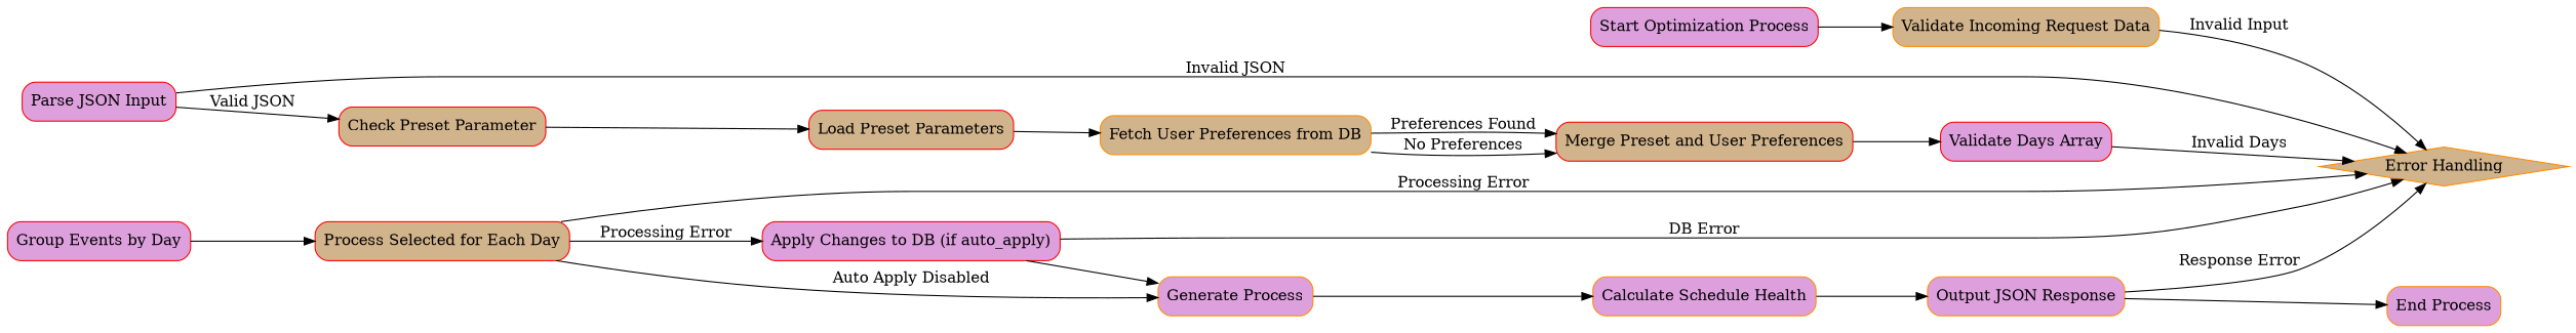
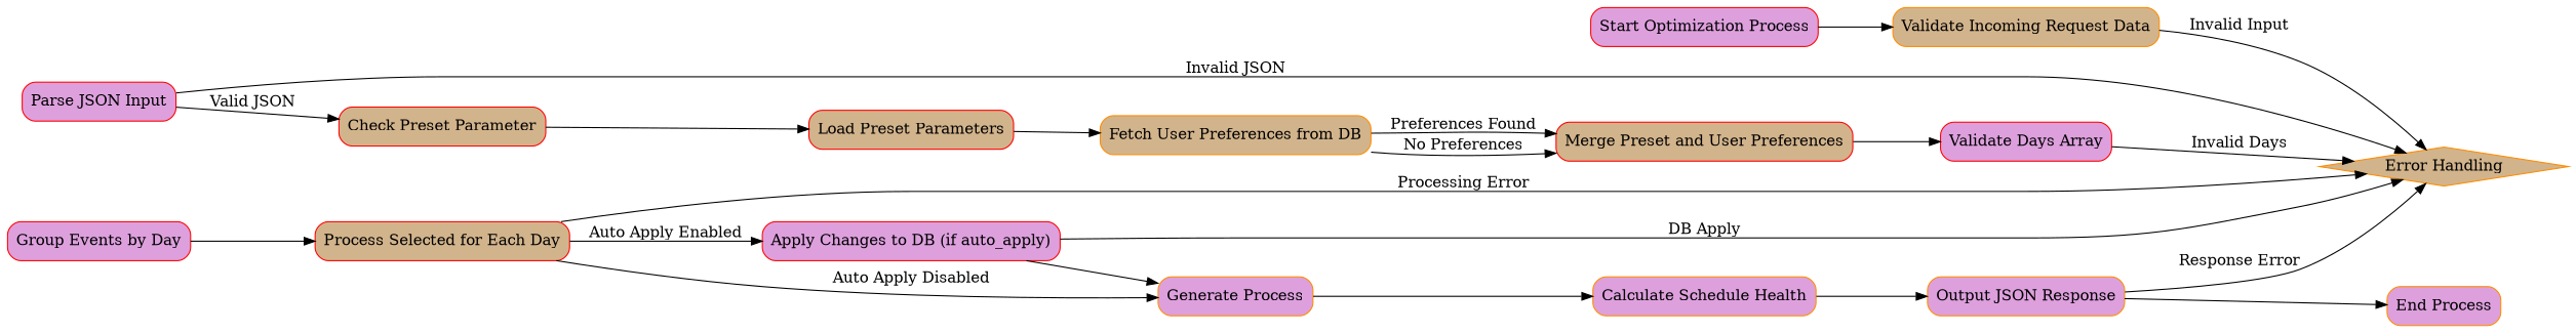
  digraph {
    rankdir=LR
    node [color=red fillcolor=plum shape=box style="rounded,filled"]
    n1 [label="Start Optimization Process"]
    n2 [color=darkorange fillcolor=tan label="Validate Incoming Request Data"]
    n3 [color=darkorange fillcolor=tan label="Error Handling" shape=diamond style=filled]
    n4 [label="Parse JSON Input"]
    n5 [fillcolor=tan label="Check Preset Parameter"]
    n6 [fillcolor=tan label="Load Preset Parameters"]
    n7 [color=darkorange fillcolor=tan label="Fetch User Preferences from DB"]
    n8 [fillcolor=tan label="Merge Preset and User Preferences"]
    n9 [label="Validate Days Array"]
    n10 [label="Group Events by Day"]
    n11 [fillcolor=tan label="Process Selected for Each Day"]
    n12 [label="Apply Changes to DB (if auto_apply)"]
    n13 [color=darkorange label="Generate Process"]
    n14 [color=darkorange label="Calculate Schedule Health"]
    n15 [color=darkorange label="Output JSON Response"]
    n16 [color=darkorange label="End Process"]
    n1 -> n2
    n2 -> n3 [label="Invalid Input"]
    n4 -> n3 [label="Invalid JSON"]
    n4 -> n5 [label="Valid JSON"]
    n5 -> n6
    n6 -> n7
    n7 -> n8 [label="Preferences Found"]
    n7 -> n8 [label="No Preferences"]
    n8 -> n9
    n9 -> n3 [label="Invalid Days"]
    n10 -> n11
    n11 -> n3 [label="Processing Error"]
-   n11 -> n12 [label="Processing Error"]
+   n11 -> n12 [label="Auto Apply Enabled"]
    n11 -> n13 [label="Auto Apply Disabled"]
-   n12 -> n3 [label="DB Error"]
+   n12 -> n3 [label="DB Apply"]
    n12 -> n13
    n13 -> n14
    n14 -> n15
    n15 -> n3 [label="Response Error"]
    n15 -> n16
  }
